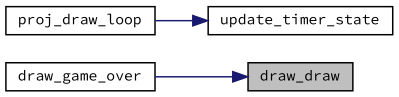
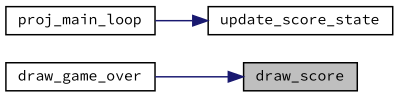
  digraph {
    fontname="Source Code Pro"
    rankdir=RL
    node [color=black fillcolor=white fontname="Source Code Pro" fontsize=10 shape=record style=filled]
    edge [color=midnightblue dir=back fontname="Source Code Pro" fontsize=10 labelfontname=Helvetica labelfontsize=10 style=solid]
-   n1 [fillcolor=grey75 fontcolor=black height=0.2 label=draw_draw width=0.4]
+   n1 [fillcolor=grey75 fontcolor=black height=0.2 label=draw_score width=0.4]
    n2 [height=0.2 label=draw_game_over width=0.4]
-   n3 [height=0.2 label=update_timer_state width=0.4]
-   n4 [height=0.2 label=proj_draw_loop width=0.4]
+   n3 [height=0.2 label=update_score_state width=0.4]
+   n4 [height=0.2 label=proj_main_loop width=0.4]
    n1 -> n2
    n3 -> n4
  }
